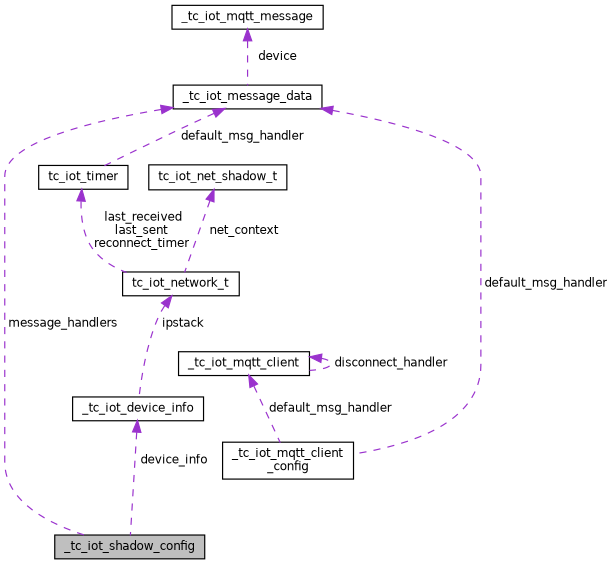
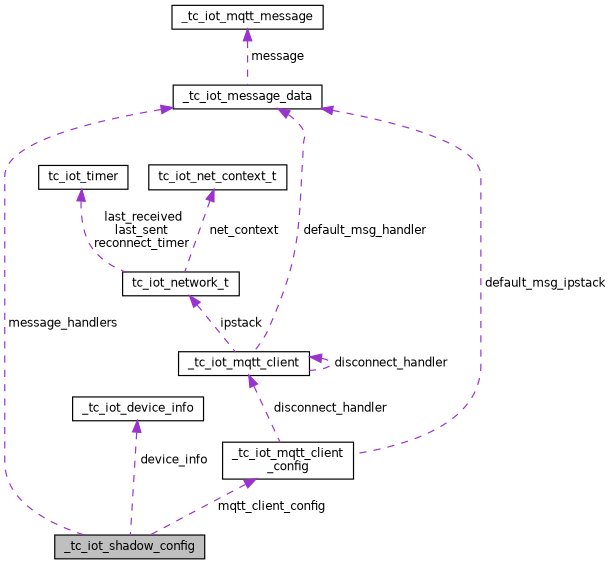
  digraph {
    node [color=black fillcolor=white fontname=Helvetica fontsize=10 shape=record style=filled]
    edge [color=darkorchid3 dir=back fontname=Helvetica fontsize=10 labelfontname=Helvetica labelfontsize=10 style=dashed]
    n1 [fillcolor=grey75 fontcolor=black height=0.2 label=_tc_iot_shadow_config width=0.4]
    n2 [height=0.2 label="_tc_iot_mqtt_client\l_config" width=0.4]
    n3 [height=0.2 label=_tc_iot_mqtt_client width=0.4]
    n4 [height=0.2 label=tc_iot_network_t width=0.4]
-   n5 [height=0.2 label=tc_iot_net_shadow_t width=0.4]
+   n5 [height=0.2 label=tc_iot_net_context_t width=0.4]
    n6 [height=0.2 label=tc_iot_timer width=0.4]
    n7 [height=0.2 label=_tc_iot_message_data width=0.4]
    n8 [height=0.2 label=_tc_iot_mqtt_message width=0.4]
    n9 [height=0.2 label=_tc_iot_device_info width=0.4]
-   n3 -> n2 [label=" default_msg_handler"]
+   n2 -> n1 [label=" mqtt_client_config"]
+   n3 -> n2 [label=" disconnect_handler"]
    n3 -> n3 [label=" disconnect_handler"]
-   n4 -> n9 [label=" ipstack"]
+   n4 -> n3 [label=" ipstack"]
    n5 -> n4 [label=" net_context"]
    n6 -> n4 [label=" last_received\nlast_sent\nreconnect_timer"]
    n7 -> n1 [label=" message_handlers"]
-   n7 -> n2 [label=" default_msg_handler"]
-   n7 -> n6 [label=" default_msg_handler"]
-   n8 -> n7 [label=" device"]
+   n7 -> n2 [label=" default_msg_ipstack"]
+   n7 -> n3 [label=" default_msg_handler"]
+   n8 -> n7 [label=" message"]
    n9 -> n1 [label=" device_info"]
  }
